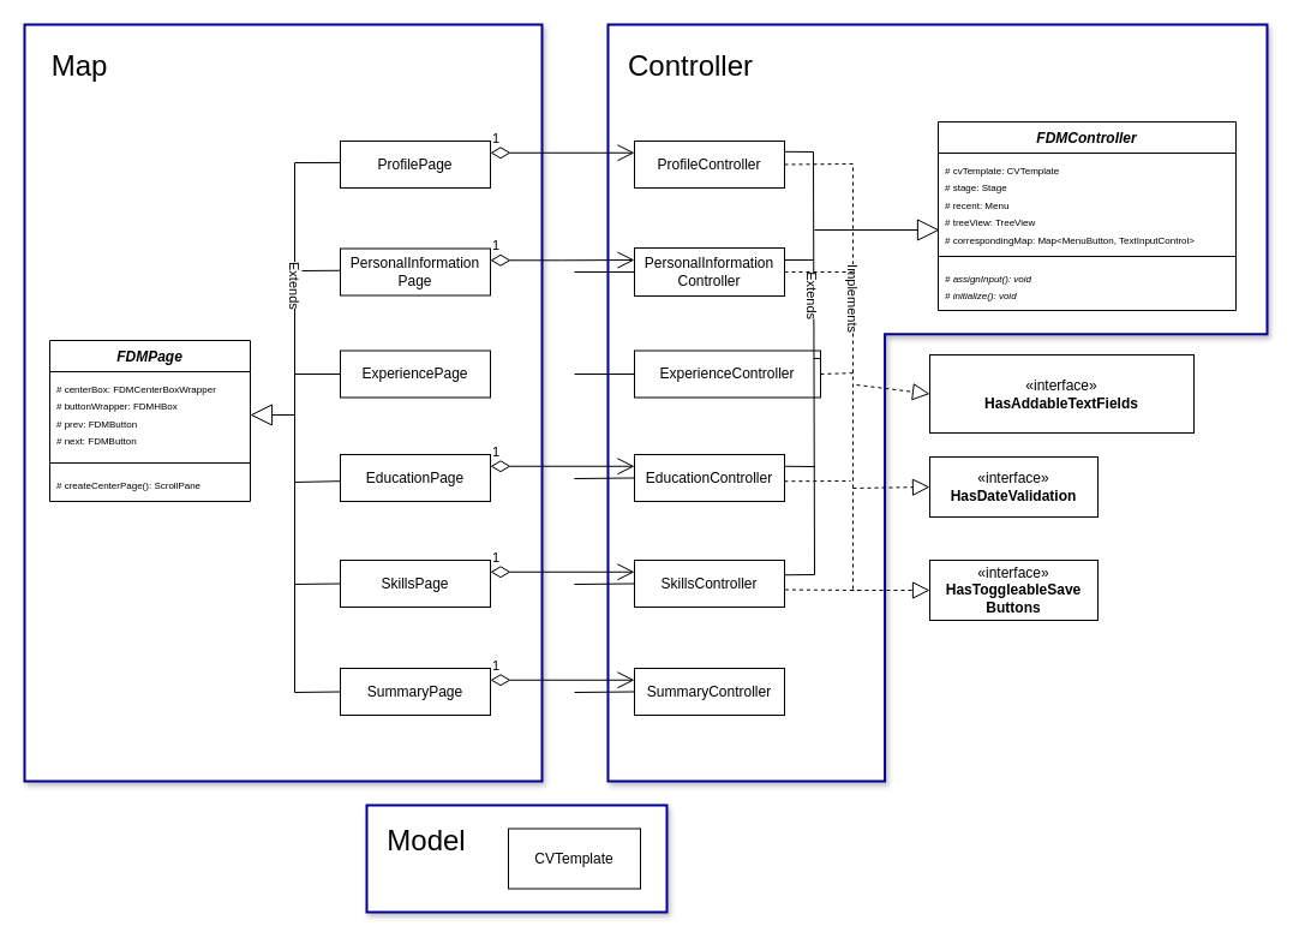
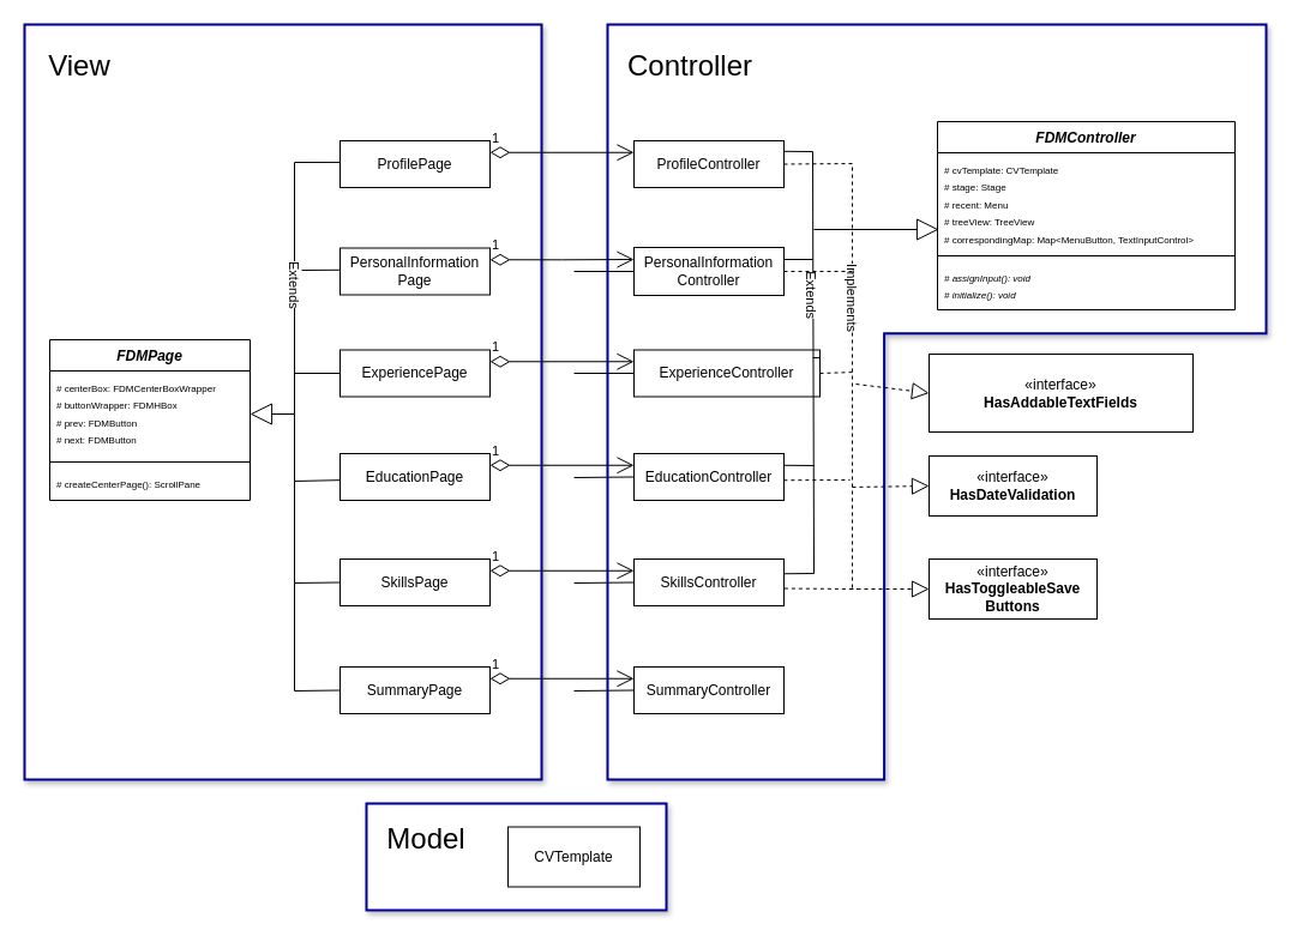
  <mxCell id="0" />
  <mxCell id="1" parent="0" />
  <mxCell id="2" value="" style="rounded=0;whiteSpace=wrap;html=1;strokeColor=#000099;strokeWidth=2;align=center;verticalAlign=top;fontFamily=Helvetica;fontSize=12;fontColor=default;fillColor=default;shadow=1;" parent="1" vertex="1"><mxGeometry x="305" y="670" width="250" height="89" as="geometry" /></mxCell>
  <mxCell id="3" value="" style="rounded=0;whiteSpace=wrap;html=1;strokeColor=#000099;strokeWidth=2;align=center;verticalAlign=top;fontFamily=Helvetica;fontSize=12;fontColor=default;fillColor=default;shadow=1;" parent="1" vertex="1"><mxGeometry x="20" y="20" width="431" height="630" as="geometry" /></mxCell>
  <mxCell id="4" value="" style="verticalLabelPosition=bottom;verticalAlign=top;html=1;shape=mxgraph.basic.polygon;polyCoords=[[0.25,0],[0.75,0],[1,0],[1,0.36],[0.42,0.36],[0.42,0.88],[0,0.88],[0,0]];polyline=0;strokeWidth=2;strokeColor=#000099;rounded=0;shadow=1;" parent="1" vertex="1"><mxGeometry x="506" y="20" width="549" height="716" as="geometry" /></mxCell>
  <mxCell id="5" value="ProfileController" style="html=1;whiteSpace=wrap;rounded=0;rotation=0;" parent="1" vertex="1"><mxGeometry x="528" y="117" width="125" height="39" as="geometry" /></mxCell>
  <mxCell id="6" value="PersonalInformation&lt;div&gt;Controller&lt;/div&gt;" style="html=1;whiteSpace=wrap;rounded=0;rotation=0;" parent="1" vertex="1"><mxGeometry x="528" y="206" width="125" height="40" as="geometry" /></mxCell>
  <mxCell id="7" value="ExperienceController" style="html=1;whiteSpace=wrap;rounded=0;" parent="1" vertex="1"><mxGeometry x="528" y="291.5" width="155" height="39" as="geometry" /></mxCell>
  <mxCell id="8" value="EducationController" style="html=1;whiteSpace=wrap;rounded=0;rotation=0;" parent="1" vertex="1"><mxGeometry x="528" y="378" width="125" height="39" as="geometry" /></mxCell>
  <mxCell id="9" value="SkillsController" style="html=1;whiteSpace=wrap;rounded=0;rotation=0;" parent="1" vertex="1"><mxGeometry x="528" y="466" width="125" height="39" as="geometry" /></mxCell>
  <mxCell id="10" value="«interface»&lt;br&gt;&lt;b&gt;HasAddableTextFields&lt;/b&gt;" style="html=1;whiteSpace=wrap;rounded=0;" parent="1" vertex="1"><mxGeometry x="774" y="295" width="220" height="65" as="geometry" /></mxCell>
  <mxCell id="11" value="«interface»&lt;br&gt;&lt;b&gt;HasDateValidation&lt;/b&gt;" style="html=1;whiteSpace=wrap;rounded=0;rotation=0;" parent="1" vertex="1"><mxGeometry x="774" y="380" width="140" height="50" as="geometry" /></mxCell>
  <mxCell id="12" value="«interface»&lt;br&gt;&lt;b&gt;HasToggleableSave&lt;/b&gt;&lt;div&gt;&lt;b&gt;Buttons&lt;/b&gt;&lt;/div&gt;" style="html=1;whiteSpace=wrap;rounded=0;rotation=0;" parent="1" vertex="1"><mxGeometry x="774" y="466" width="140" height="50" as="geometry" /></mxCell>
  <mxCell id="13" value="" style="endArrow=block;endSize=16;endFill=0;html=1;rounded=0;entryX=0;entryY=0.5;entryDx=0;entryDy=0;" parent="1" edge="1"><mxGeometry width="160" relative="1" as="geometry"><mxPoint x="678" y="191" as="sourcePoint" /><mxPoint x="782" y="191" as="targetPoint" /></mxGeometry></mxCell>
  <mxCell id="14" value="" style="endArrow=none;html=1;rounded=0;exitX=1.001;exitY=0.226;exitDx=0;exitDy=0;exitPerimeter=0;" parent="1" source="5" edge="1"><mxGeometry width="50" height="50" relative="1" as="geometry"><mxPoint x="482" y="446" as="sourcePoint" /><mxPoint x="677" y="126" as="targetPoint" /></mxGeometry></mxCell>
  <mxCell id="15" value="" style="endArrow=none;html=1;rounded=0;" parent="1" edge="1"><mxGeometry width="50" height="50" relative="1" as="geometry"><mxPoint x="678" y="478" as="sourcePoint" /><mxPoint x="677" y="126" as="targetPoint" /></mxGeometry></mxCell>
  <mxCell id="16" value="Extends" style="edgeLabel;html=1;align=center;verticalAlign=middle;resizable=0;points=[];flipV=1;flipH=1;rotation=90;rounded=0;" parent="15" vertex="1" connectable="0"><mxGeometry x="0.325" relative="1" as="geometry"><mxPoint as="offset" /></mxGeometry></mxCell>
  <mxCell id="17" value="" style="endArrow=none;html=1;rounded=0;exitX=1;exitY=0.25;exitDx=0;exitDy=0;" parent="1" source="6" edge="1"><mxGeometry width="50" height="50" relative="1" as="geometry"><mxPoint x="693" y="213" as="sourcePoint" /><mxPoint x="677" y="216" as="targetPoint" /></mxGeometry></mxCell>
  <mxCell id="18" value="" style="endArrow=none;html=1;rounded=0;exitX=1;exitY=0.169;exitDx=0;exitDy=0;exitPerimeter=0;" parent="1" source="7" edge="1"><mxGeometry width="50" height="50" relative="1" as="geometry"><mxPoint x="612" y="343" as="sourcePoint" /><mxPoint x="677" y="298" as="targetPoint" /></mxGeometry></mxCell>
  <mxCell id="19" value="" style="endArrow=none;html=1;rounded=0;exitX=1;exitY=0.25;exitDx=0;exitDy=0;" parent="1" source="8" edge="1"><mxGeometry width="50" height="50" relative="1" as="geometry"><mxPoint x="655" y="423" as="sourcePoint" /><mxPoint x="678" y="388" as="targetPoint" /></mxGeometry></mxCell>
  <mxCell id="20" value="" style="endArrow=block;dashed=1;endFill=0;endSize=12;html=1;rounded=0;entryX=0;entryY=0.5;entryDx=0;entryDy=0;" parent="1" target="10" edge="1"><mxGeometry width="160" relative="1" as="geometry"><mxPoint x="713" y="320" as="sourcePoint" /><mxPoint x="675" y="365" as="targetPoint" /></mxGeometry></mxCell>
  <mxCell id="21" value="" style="endArrow=block;dashed=1;endFill=0;endSize=12;html=1;rounded=0;entryX=0;entryY=0.5;entryDx=0;entryDy=0;" parent="1" target="11" edge="1"><mxGeometry width="160" relative="1" as="geometry"><mxPoint x="710" y="406" as="sourcePoint" /><mxPoint x="738" y="365" as="targetPoint" /></mxGeometry></mxCell>
  <mxCell id="22" value="" style="endArrow=block;dashed=1;endFill=0;endSize=12;html=1;rounded=0;entryX=0;entryY=0.5;entryDx=0;entryDy=0;" parent="1" target="12" edge="1"><mxGeometry width="160" relative="1" as="geometry"><mxPoint x="708" y="491" as="sourcePoint" /><mxPoint x="738" y="460" as="targetPoint" /></mxGeometry></mxCell>
  <mxCell id="23" value="" style="endArrow=none;dashed=1;html=1;rounded=0;exitX=1;exitY=0.5;exitDx=0;exitDy=0;" parent="1" source="5" edge="1"><mxGeometry width="50" height="50" relative="1" as="geometry"><mxPoint x="633" y="294" as="sourcePoint" /><mxPoint x="712" y="136" as="targetPoint" /></mxGeometry></mxCell>
  <mxCell id="24" value="" style="endArrow=none;dashed=1;html=1;rounded=0;" parent="1" edge="1"><mxGeometry width="50" height="50" relative="1" as="geometry"><mxPoint x="710" y="490" as="sourcePoint" /><mxPoint x="710" y="136" as="targetPoint" /></mxGeometry></mxCell>
  <mxCell id="25" value="Implements" style="edgeLabel;html=1;align=center;verticalAlign=middle;resizable=0;points=[];rotation=90;rounded=0;" parent="24" vertex="1" connectable="0"><mxGeometry x="0.371" relative="1" as="geometry"><mxPoint x="1" as="offset" /></mxGeometry></mxCell>
  <mxCell id="26" value="" style="endArrow=none;dashed=1;html=1;rounded=0;exitX=1.003;exitY=0.629;exitDx=0;exitDy=0;exitPerimeter=0;" parent="1" source="9" edge="1"><mxGeometry width="50" height="50" relative="1" as="geometry"><mxPoint x="615" y="432" as="sourcePoint" /><mxPoint x="715" y="491" as="targetPoint" /></mxGeometry></mxCell>
  <mxCell id="27" value="" style="endArrow=none;dashed=1;html=1;rounded=0;exitX=1;exitY=0.5;exitDx=0;exitDy=0;" parent="1" source="6" edge="1"><mxGeometry width="50" height="50" relative="1" as="geometry"><mxPoint x="616" y="343" as="sourcePoint" /><mxPoint x="713" y="226" as="targetPoint" /></mxGeometry></mxCell>
  <mxCell id="28" value="" style="endArrow=none;dashed=1;html=1;rounded=0;exitX=1;exitY=0.5;exitDx=0;exitDy=0;" parent="1" source="7" edge="1"><mxGeometry width="50" height="50" relative="1" as="geometry"><mxPoint x="644" y="311" as="sourcePoint" /><mxPoint x="713" y="310" as="targetPoint" /></mxGeometry></mxCell>
  <mxCell id="29" value="" style="endArrow=none;dashed=1;html=1;rounded=0;exitX=0.999;exitY=0.57;exitDx=0;exitDy=0;exitPerimeter=0;" parent="1" source="8" edge="1"><mxGeometry width="50" height="50" relative="1" as="geometry"><mxPoint x="644" y="311" as="sourcePoint" /><mxPoint x="708" y="400" as="targetPoint" /></mxGeometry></mxCell>
  <mxCell id="30" value="CVTemplate" style="html=1;whiteSpace=wrap;rounded=0;" parent="1" vertex="1"><mxGeometry x="423" y="689.5" width="110" height="50" as="geometry" /></mxCell>
  <mxCell id="31" value="ProfilePage" style="html=1;whiteSpace=wrap;rounded=0;rotation=0;" parent="1" vertex="1"><mxGeometry x="283" y="117" width="125" height="39" as="geometry" /></mxCell>
  <mxCell id="32" value="PersonalInformation&lt;div&gt;Page&lt;/div&gt;" style="html=1;whiteSpace=wrap;rounded=0;rotation=0;" parent="1" vertex="1"><mxGeometry x="283" y="206.5" width="125" height="39" as="geometry" /></mxCell>
  <mxCell id="33" value="ExperiencePage" style="html=1;whiteSpace=wrap;rounded=0;rotation=0;" parent="1" vertex="1"><mxGeometry x="283" y="291.5" width="125" height="39" as="geometry" /></mxCell>
  <mxCell id="34" value="EducationPage" style="html=1;whiteSpace=wrap;rounded=0;rotation=0;" parent="1" vertex="1"><mxGeometry x="283" y="378" width="125" height="39" as="geometry" /></mxCell>
  <mxCell id="35" value="SkillsPage" style="html=1;whiteSpace=wrap;rounded=0;rotation=0;" parent="1" vertex="1"><mxGeometry x="283" y="466" width="125" height="39" as="geometry" /></mxCell>
  <mxCell id="36" value="SummaryController" style="html=1;whiteSpace=wrap;rounded=0;rotation=0;" parent="1" vertex="1"><mxGeometry x="528" y="556" width="125" height="39" as="geometry" /></mxCell>
  <mxCell id="37" value="SummaryPage" style="html=1;whiteSpace=wrap;rounded=0;rotation=0;" parent="1" vertex="1"><mxGeometry x="283" y="556" width="125" height="39" as="geometry" /></mxCell>
  <mxCell id="38" value="1" style="endArrow=open;html=1;endSize=12;startArrow=diamondThin;startSize=14;startFill=0;edgeStyle=orthogonalEdgeStyle;align=left;verticalAlign=bottom;rounded=0;exitX=1;exitY=0.25;exitDx=0;exitDy=0;entryX=0;entryY=0.25;entryDx=0;entryDy=0;" parent="1" source="31" target="5" edge="1"><mxGeometry x="-1" y="3" relative="1" as="geometry"><mxPoint x="297" y="486" as="sourcePoint" /><mxPoint x="457" y="486" as="targetPoint" /></mxGeometry></mxCell>
  <mxCell id="39" value="1" style="endArrow=open;html=1;endSize=12;startArrow=diamondThin;startSize=14;startFill=0;edgeStyle=orthogonalEdgeStyle;align=left;verticalAlign=bottom;rounded=0;exitX=1;exitY=0.25;exitDx=0;exitDy=0;entryX=0;entryY=0.25;entryDx=0;entryDy=0;" parent="1" source="32" target="6" edge="1"><mxGeometry x="-1" y="3" relative="1" as="geometry"><mxPoint x="297" y="325" as="sourcePoint" /><mxPoint x="457" y="325" as="targetPoint" /></mxGeometry></mxCell>
+ <mxCell id="40" value="1" style="endArrow=open;html=1;endSize=12;startArrow=diamondThin;startSize=14;startFill=0;edgeStyle=orthogonalEdgeStyle;align=left;verticalAlign=bottom;rounded=0;exitX=1;exitY=0.25;exitDx=0;exitDy=0;entryX=0;entryY=0.25;entryDx=0;entryDy=0;" parent="1" source="33" target="7" edge="1"><mxGeometry x="-1" y="3" relative="1" as="geometry"><mxPoint x="325" y="266" as="sourcePoint" /><mxPoint x="485" y="266" as="targetPoint" /></mxGeometry></mxCell>
  <mxCell id="41" value="1" style="endArrow=open;html=1;endSize=12;startArrow=diamondThin;startSize=14;startFill=0;edgeStyle=orthogonalEdgeStyle;align=left;verticalAlign=bottom;rounded=0;exitX=1;exitY=0.25;exitDx=0;exitDy=0;entryX=0;entryY=0.25;entryDx=0;entryDy=0;" parent="1" source="34" target="8" edge="1"><mxGeometry x="-1" y="3" relative="1" as="geometry"><mxPoint x="336" y="338" as="sourcePoint" /><mxPoint x="496" y="338" as="targetPoint" /></mxGeometry></mxCell>
  <mxCell id="42" value="1" style="endArrow=open;html=1;endSize=12;startArrow=diamondThin;startSize=14;startFill=0;edgeStyle=orthogonalEdgeStyle;align=left;verticalAlign=bottom;rounded=0;exitX=1;exitY=0.25;exitDx=0;exitDy=0;entryX=0;entryY=0.25;entryDx=0;entryDy=0;" parent="1" source="35" target="9" edge="1"><mxGeometry x="-1" y="3" relative="1" as="geometry"><mxPoint x="377" y="408" as="sourcePoint" /><mxPoint x="537" y="408" as="targetPoint" /></mxGeometry></mxCell>
  <mxCell id="43" value="1" style="endArrow=open;html=1;endSize=12;startArrow=diamondThin;startSize=14;startFill=0;edgeStyle=orthogonalEdgeStyle;align=left;verticalAlign=bottom;rounded=0;exitX=1;exitY=0.25;exitDx=0;exitDy=0;entryX=0;entryY=0.25;entryDx=0;entryDy=0;" parent="1" source="37" target="36" edge="1"><mxGeometry x="-1" y="3" relative="1" as="geometry"><mxPoint x="375" y="474" as="sourcePoint" /><mxPoint x="535" y="474" as="targetPoint" /></mxGeometry></mxCell>
  <mxCell id="44" value="" style="endArrow=none;html=1;rounded=0;entryX=0;entryY=0.5;entryDx=0;entryDy=0;" parent="1" target="6" edge="1"><mxGeometry width="50" height="50" relative="1" as="geometry"><mxPoint x="478" y="226" as="sourcePoint" /><mxPoint x="485" y="242" as="targetPoint" /></mxGeometry></mxCell>
  <mxCell id="45" value="" style="endArrow=none;html=1;rounded=0;entryX=0;entryY=0.5;entryDx=0;entryDy=0;" parent="1" target="7" edge="1"><mxGeometry width="50" height="50" relative="1" as="geometry"><mxPoint x="478" y="311" as="sourcePoint" /><mxPoint x="486" y="289" as="targetPoint" /></mxGeometry></mxCell>
  <mxCell id="46" value="" style="endArrow=none;html=1;rounded=0;entryX=0;entryY=0.5;entryDx=0;entryDy=0;" parent="1" target="8" edge="1"><mxGeometry width="50" height="50" relative="1" as="geometry"><mxPoint x="478" y="398" as="sourcePoint" /><mxPoint x="496" y="391" as="targetPoint" /></mxGeometry></mxCell>
  <mxCell id="47" value="" style="endArrow=none;html=1;rounded=0;entryX=0;entryY=0.5;entryDx=0;entryDy=0;" parent="1" target="9" edge="1"><mxGeometry width="50" height="50" relative="1" as="geometry"><mxPoint x="478" y="486" as="sourcePoint" /><mxPoint x="509" y="460" as="targetPoint" /></mxGeometry></mxCell>
  <mxCell id="48" value="" style="endArrow=none;html=1;rounded=0;entryX=0;entryY=0.5;entryDx=0;entryDy=0;" parent="1" target="36" edge="1"><mxGeometry width="50" height="50" relative="1" as="geometry"><mxPoint x="478" y="576" as="sourcePoint" /><mxPoint x="509" y="594" as="targetPoint" /></mxGeometry></mxCell>
  <mxCell id="49" value="Extends" style="endArrow=block;endSize=16;endFill=0;html=1;rounded=0;exitX=-0.002;exitY=0.46;exitDx=0;exitDy=0;entryX=1;entryY=0.5;entryDx=0;entryDy=0;textDirection=vertical-rl;exitPerimeter=0;" parent="1" source="31" target="55" edge="1"><mxGeometry x="-0.014" y="-1" width="160" relative="1" as="geometry"><mxPoint x="173" y="383" as="sourcePoint" /><mxPoint x="214" y="345" as="targetPoint" /><Array as="points"><mxPoint x="245" y="135" /><mxPoint x="245" y="345" /></Array><mxPoint as="offset" /></mxGeometry></mxCell>
  <mxCell id="50" value="" style="endArrow=none;html=1;rounded=0;exitX=0;exitY=0.5;exitDx=0;exitDy=0;" parent="1" source="33" edge="1"><mxGeometry width="50" height="50" relative="1" as="geometry"><mxPoint x="286" y="402" as="sourcePoint" /><mxPoint x="245" y="311" as="targetPoint" /></mxGeometry></mxCell>
  <mxCell id="51" value="" style="endArrow=none;html=1;rounded=0;entryX=0.002;entryY=0.568;entryDx=0;entryDy=0;entryPerimeter=0;" parent="1" target="34" edge="1"><mxGeometry width="50" height="50" relative="1" as="geometry"><mxPoint x="245" y="345" as="sourcePoint" /><mxPoint x="347" y="345" as="targetPoint" /><Array as="points"><mxPoint x="245" y="401" /></Array></mxGeometry></mxCell>
  <mxCell id="52" value="" style="endArrow=none;html=1;rounded=0;entryX=0;entryY=0.5;entryDx=0;entryDy=0;" parent="1" target="35" edge="1"><mxGeometry width="50" height="50" relative="1" as="geometry"><mxPoint x="245" y="401" as="sourcePoint" /><mxPoint x="306" y="383" as="targetPoint" /><Array as="points"><mxPoint x="245" y="486" /></Array></mxGeometry></mxCell>
  <mxCell id="53" value="" style="endArrow=none;html=1;rounded=0;entryX=0;entryY=0.5;entryDx=0;entryDy=0;" parent="1" target="37" edge="1"><mxGeometry width="50" height="50" relative="1" as="geometry"><mxPoint x="245" y="486" as="sourcePoint" /><mxPoint x="314" y="478" as="targetPoint" /><Array as="points"><mxPoint x="245" y="576" /></Array></mxGeometry></mxCell>
  <mxCell id="54" value="&lt;i&gt;FDMPage&lt;/i&gt;" style="swimlane;fontStyle=1;align=center;verticalAlign=top;childLayout=stackLayout;horizontal=1;startSize=26;horizontalStack=0;resizeParent=1;resizeParentMax=0;resizeLast=0;collapsible=1;marginBottom=0;whiteSpace=wrap;html=1;rounded=0;" parent="1" vertex="1"><mxGeometry x="41" y="283" width="167" height="134" as="geometry" /></mxCell>
  <mxCell id="55" value="&lt;font style=&quot;font-size: 8px;&quot;&gt;# centerBox:&amp;nbsp;&lt;/font&gt;&lt;span style=&quot;font-size: 8px;&quot;&gt;FDMCenterBoxWrapper&lt;/span&gt;&lt;div&gt;&lt;span style=&quot;font-size: 8px;&quot;&gt;# buttonWrapper: FDMHBox&lt;/span&gt;&lt;/div&gt;&lt;div&gt;&lt;span style=&quot;font-size: 8px;&quot;&gt;# prev: FDMButton&lt;/span&gt;&lt;/div&gt;&lt;div&gt;&lt;span style=&quot;font-size: 8px;&quot;&gt;# next: FDMButton&lt;/span&gt;&lt;/div&gt;&lt;div&gt;&lt;span style=&quot;font-size: 8px;&quot;&gt;&lt;br&gt;&lt;/span&gt;&lt;/div&gt;" style="text;strokeColor=none;fillColor=none;align=left;verticalAlign=top;spacingLeft=4;spacingRight=4;overflow=hidden;rotatable=0;points=[[0,0.5],[1,0.5]];portConstraint=eastwest;whiteSpace=wrap;html=1;rounded=0;" parent="54" vertex="1"><mxGeometry y="26" width="167" height="72" as="geometry" /></mxCell>
  <mxCell id="56" value="" style="line;strokeWidth=1;fillColor=none;align=left;verticalAlign=middle;spacingTop=-1;spacingLeft=3;spacingRight=3;rotatable=0;labelPosition=right;points=[];portConstraint=eastwest;strokeColor=inherit;rounded=0;" parent="54" vertex="1"><mxGeometry y="98" width="167" height="8" as="geometry" /></mxCell>
  <mxCell id="57" value="&lt;font style=&quot;font-size: 8px;&quot;&gt;# createCenterPage(): ScrollPane&lt;/font&gt;" style="text;strokeColor=none;fillColor=none;align=left;verticalAlign=top;spacingLeft=4;spacingRight=4;overflow=hidden;rotatable=0;points=[[0,0.5],[1,0.5]];portConstraint=eastwest;whiteSpace=wrap;html=1;rounded=0;" parent="54" vertex="1"><mxGeometry y="106" width="167" height="28" as="geometry" /></mxCell>
  <mxCell id="58" value="&lt;i&gt;FDMController&lt;/i&gt;" style="swimlane;fontStyle=1;align=center;verticalAlign=top;childLayout=stackLayout;horizontal=1;startSize=26;horizontalStack=0;resizeParent=1;resizeParentMax=0;resizeLast=0;collapsible=1;marginBottom=0;whiteSpace=wrap;html=1;rounded=0;" parent="1" vertex="1"><mxGeometry x="781" y="101" width="248" height="157" as="geometry" /></mxCell>
  <mxCell id="59" value="&lt;font style=&quot;font-size: 8px;&quot;&gt;# cvTemplate: CVTemplate&lt;/font&gt;&lt;div&gt;&lt;font style=&quot;font-size: 8px;&quot;&gt;# stage: Stage&lt;/font&gt;&lt;/div&gt;&lt;div&gt;&lt;font style=&quot;font-size: 8px;&quot;&gt;# recent: Menu&lt;/font&gt;&lt;/div&gt;&lt;div&gt;&lt;font style=&quot;font-size: 8px;&quot;&gt;# treeView: TreeView&lt;/font&gt;&lt;/div&gt;&lt;div&gt;&lt;font style=&quot;font-size: 8px;&quot;&gt;# correspondingMap:&amp;nbsp;&lt;/font&gt;&lt;span style=&quot;font-size: 8px; background-color: initial;&quot;&gt;Map&amp;lt;MenuButton, TextInputControl&amp;gt;&lt;/span&gt;&lt;/div&gt;" style="text;strokeColor=none;fillColor=none;align=left;verticalAlign=top;spacingLeft=4;spacingRight=4;overflow=hidden;rotatable=0;points=[[0,0.5],[1,0.5]];portConstraint=eastwest;whiteSpace=wrap;html=1;rounded=0;" parent="58" vertex="1"><mxGeometry y="26" width="248" height="82" as="geometry" /></mxCell>
  <mxCell id="60" value="" style="line;strokeWidth=1;fillColor=none;align=left;verticalAlign=middle;spacingTop=-1;spacingLeft=3;spacingRight=3;rotatable=0;labelPosition=right;points=[];portConstraint=eastwest;strokeColor=inherit;rounded=0;" parent="58" vertex="1"><mxGeometry y="108" width="248" height="8" as="geometry" /></mxCell>
  <mxCell id="61" value="&lt;i&gt;&lt;font style=&quot;font-size: 8px;&quot;&gt;# assignInput(): void&lt;/font&gt;&lt;/i&gt;&lt;div&gt;&lt;i&gt;&lt;font style=&quot;font-size: 8px;&quot;&gt;# initialize(): void&lt;/font&gt;&lt;/i&gt;&lt;/div&gt;&lt;div&gt;&lt;i&gt;&lt;font style=&quot;font-size: 8px;&quot;&gt;&lt;br&gt;&lt;/font&gt;&lt;/i&gt;&lt;/div&gt;" style="text;strokeColor=none;fillColor=none;align=left;verticalAlign=top;spacingLeft=4;spacingRight=4;overflow=hidden;rotatable=0;points=[[0,0.5],[1,0.5]];portConstraint=eastwest;whiteSpace=wrap;html=1;rounded=0;" parent="58" vertex="1"><mxGeometry y="116" width="248" height="41" as="geometry" /></mxCell>
  <mxCell id="62" value="Controller" style="text;html=1;align=center;verticalAlign=middle;whiteSpace=wrap;rounded=0;fontSize=24;" parent="1" vertex="1"><mxGeometry x="545" y="40" width="60" height="30" as="geometry" /></mxCell>
- <mxCell id="63" value="Map" style="text;html=1;align=center;verticalAlign=middle;whiteSpace=wrap;rounded=0;fontSize=24;" parent="1" vertex="1"><mxGeometry x="36" y="40" width="60" height="30" as="geometry" /></mxCell>
+ <mxCell id="63" value="View" style="text;html=1;align=center;verticalAlign=middle;whiteSpace=wrap;rounded=0;fontSize=24;" parent="1" vertex="1"><mxGeometry x="36" y="40" width="60" height="30" as="geometry" /></mxCell>
  <mxCell id="64" value="Model" style="text;html=1;align=center;verticalAlign=middle;whiteSpace=wrap;rounded=0;fontSize=24;" parent="1" vertex="1"><mxGeometry x="325" y="685" width="60" height="30" as="geometry" /></mxCell>
  <mxCell id="65" value="" style="endArrow=none;html=1;rounded=0;exitX=1;exitY=0.314;exitDx=0;exitDy=0;exitPerimeter=0;" edge="1" parent="1" source="9"><mxGeometry width="50" height="50" relative="1" as="geometry"><mxPoint x="675" y="532" as="sourcePoint" /><mxPoint x="678" y="478" as="targetPoint" /></mxGeometry></mxCell>
  <mxCell id="66" value="" style="endArrow=none;html=1;rounded=0;entryX=0.004;entryY=0.468;entryDx=0;entryDy=0;entryPerimeter=0;" edge="1" parent="1" target="32"><mxGeometry width="50" height="50" relative="1" as="geometry"><mxPoint x="251" y="225" as="sourcePoint" /><mxPoint x="312" y="203" as="targetPoint" /></mxGeometry></mxCell>
